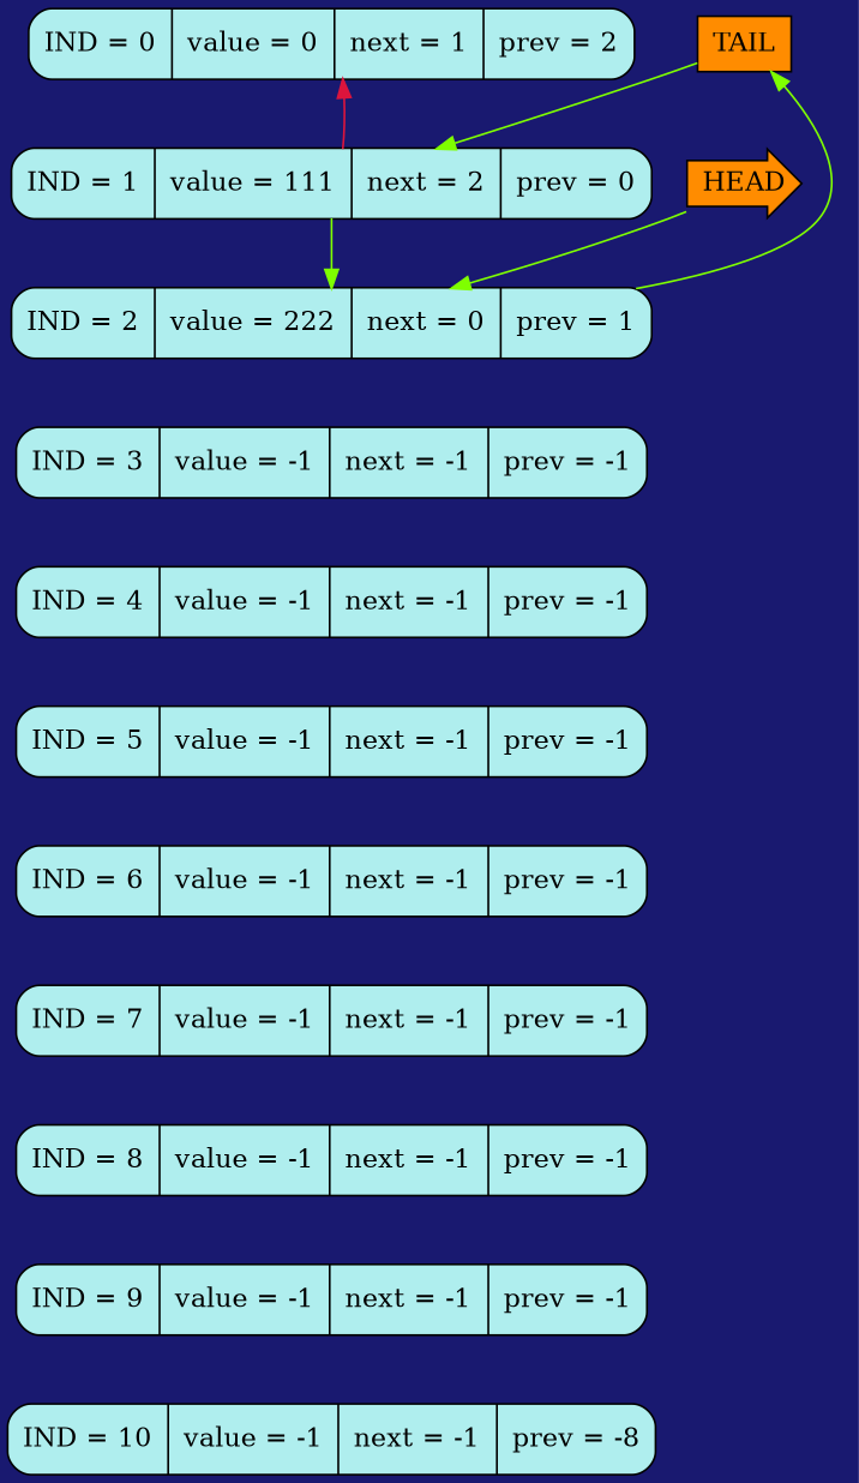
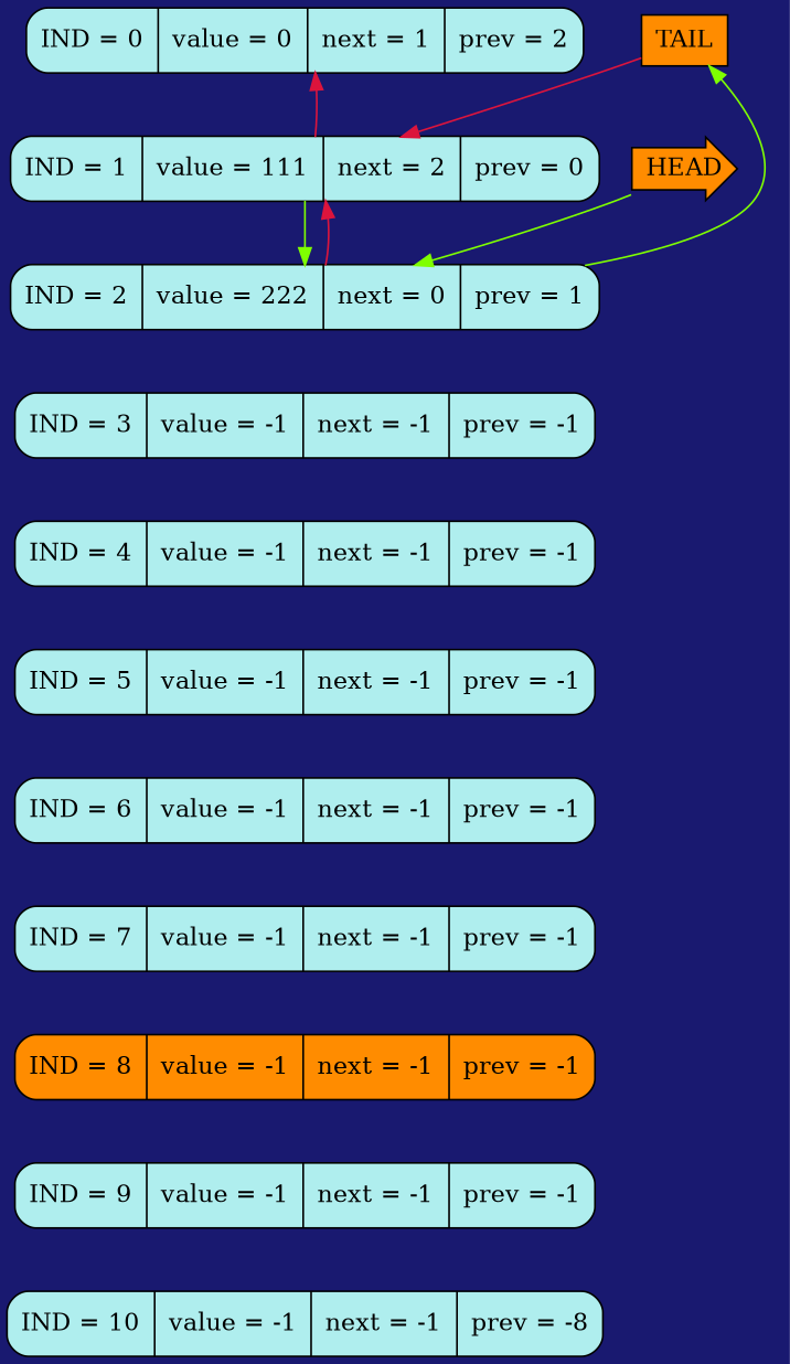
  digraph {
    bgcolor="#191970"
    rankdir=TB
    node [fillcolor="#AFEEEE" shape=Mrecord style=filled]
    edge [style=invis weight=1000000]
    n1 [label="IND = 0 | value = 0 | next = 1 | prev = 2 "]
    TAIL [fillcolor="#FF8C00" height=0.4 shape=rectangle width=0.5]
    n3 [label="IND = 1 | value = 111 | next = 2 | prev = 0 "]
    HEAD [fillcolor="#FF8C00" height=0.5 shape=rarrow width=0.5]
    n5 [label="IND = 2 | value = 222 | next = 0 | prev = 1 "]
    n6 [label="IND = 3 | value = -1 | next = -1 | prev = -1 "]
    n7 [label="IND = 4 | value = -1 | next = -1 | prev = -1 "]
    n8 [label="IND = 5 | value = -1 | next = -1 | prev = -1 "]
    n9 [label="IND = 6 | value = -1 | next = -1 | prev = -1 "]
    n10 [label="IND = 7 | value = -1 | next = -1 | prev = -1 "]
-   n11 [label="IND = 8 | value = -1 | next = -1 | prev = -1 "]
+   n11 [fillcolor="#FF8C00" label="IND = 8 | value = -1 | next = -1 | prev = -1 "]
    n12 [label="IND = 9 | value = -1 | next = -1 | prev = -1 "]
    n13 [label="IND = 10 | value = -1 | next = -1 | prev = -8 "]
    subgraph sub_1 {
      rank=same
      n1
      TAIL
    }
    n1 -> n3
-   TAIL -> n3 [color="#7FFF00" weight=1 style=""]
+   TAIL -> n3 [color="#DC143C" weight=1 style=""]
    TAIL -> HEAD
    n3 -> n1 [color="#DC143C" weight=1 style=""]
    n3 -> n5
    n3 -> n5 [color="#7FFF00" weight=1 style=""]
    HEAD -> n5 [color="#7FFF00" weight=1 style=""]
    n5 -> TAIL [color="#7FFF00" weight=1 style=""]
+   n5 -> n3 [color="#DC143C" weight=1 style=""]
    n5 -> n6
    n6 -> n7
    n7 -> n8
    n8 -> n9
    n9 -> n10
    n10 -> n11
    n11 -> n12
    n12 -> n13
  }
